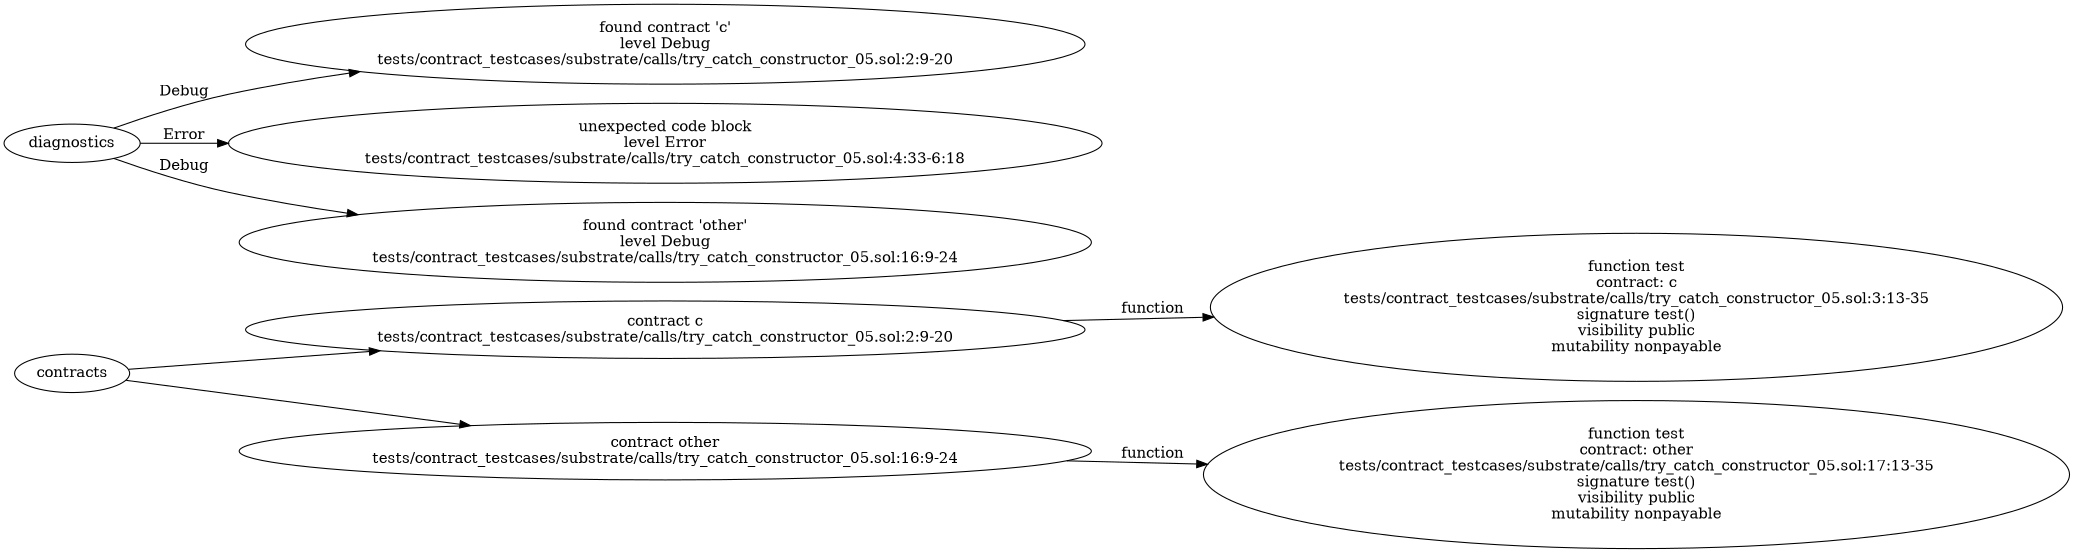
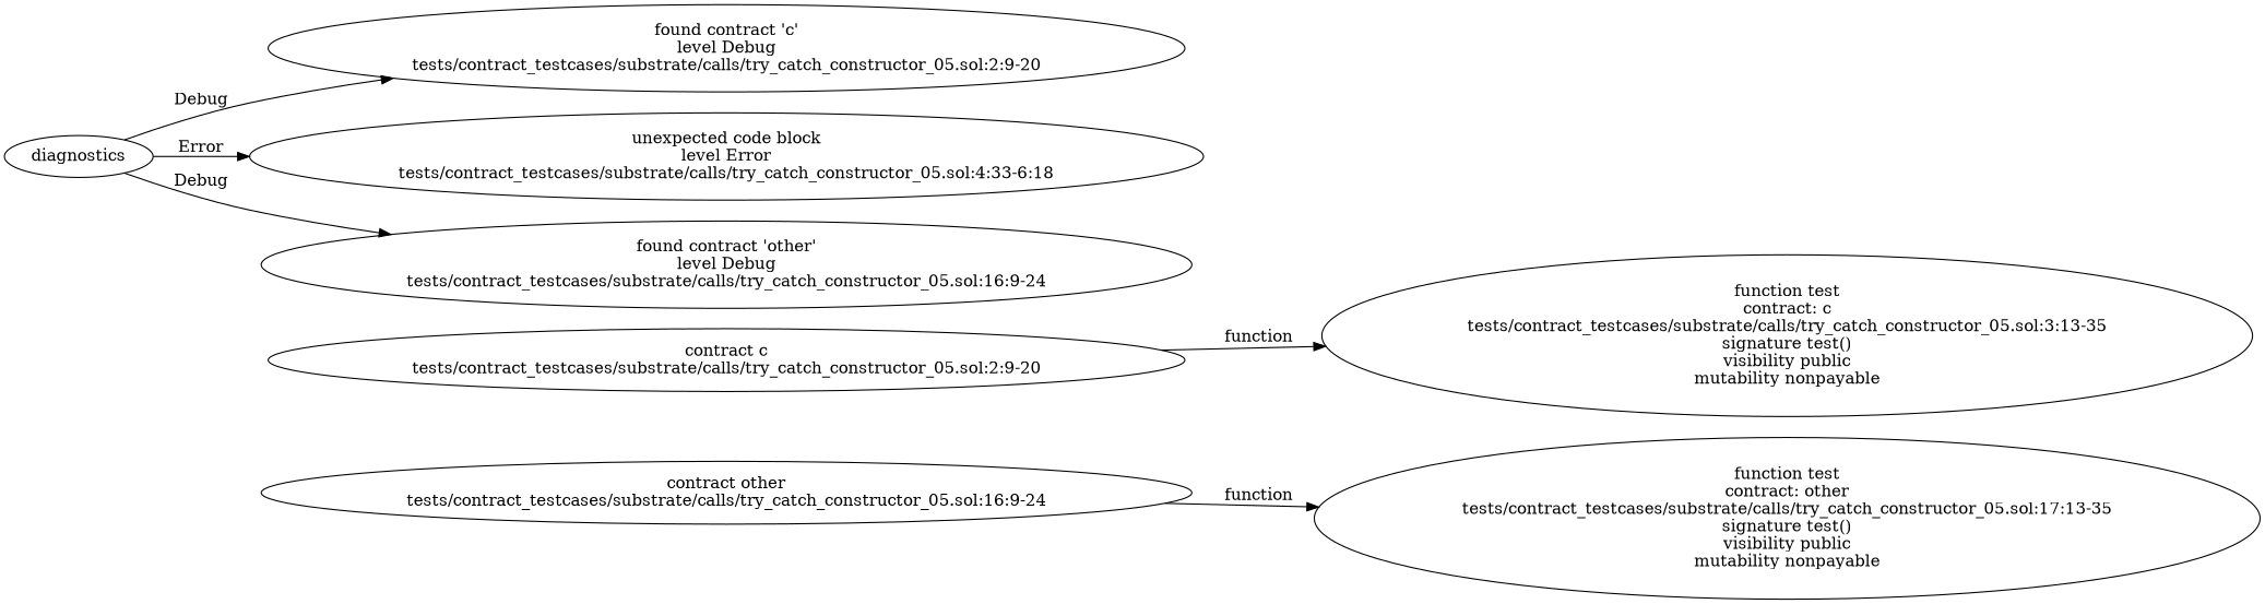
  strict digraph {
    rankdir=LR
    n1 [label="contract c\ntests/contract_testcases/substrate/calls/try_catch_constructor_05.sol:2:9-20"]
    n2 [label="function test\ncontract: c\ntests/contract_testcases/substrate/calls/try_catch_constructor_05.sol:3:13-35\nsignature test()\nvisibility public\nmutability nonpayable"]
    n3 [label="contract other\ntests/contract_testcases/substrate/calls/try_catch_constructor_05.sol:16:9-24"]
    n4 [label="function test\ncontract: other\ntests/contract_testcases/substrate/calls/try_catch_constructor_05.sol:17:13-35\nsignature test()\nvisibility public\nmutability nonpayable"]
    n5 [label="found contract 'c'\nlevel Debug\ntests/contract_testcases/substrate/calls/try_catch_constructor_05.sol:2:9-20"]
    n6 [label="unexpected code block\nlevel Error\ntests/contract_testcases/substrate/calls/try_catch_constructor_05.sol:4:33-6:18"]
    n7 [label="found contract 'other'\nlevel Debug\ntests/contract_testcases/substrate/calls/try_catch_constructor_05.sol:16:9-24"]
-   contracts
    diagnostics
    n1 -> n2 [label=function]
    n3 -> n4 [label=function]
-   contracts -> n1
-   contracts -> n3
    diagnostics -> n5 [label=Debug]
    diagnostics -> n6 [label=Error]
    diagnostics -> n7 [label=Debug]
  }
